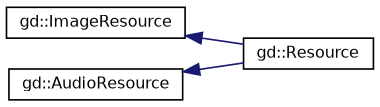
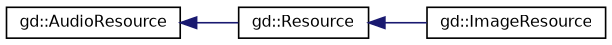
  digraph {
    rankdir=LR
    node [color=black fillcolor=white fontname=Helvetica fontsize=10 shape=record style=filled]
    edge [color=midnightblue dir=back fontname=Helvetica fontsize=10 labelfontname=Helvetica labelfontsize=10 style=solid]
    n1 [height=0.2 label="gd::Resource" width=0.4]
    n2 [height=0.2 label="gd::ImageResource" width=0.4]
    n3 [height=0.2 label="gd::AudioResource" width=0.4]
-   n2 -> n1
+   n1 -> n2
    n3 -> n1
  }
